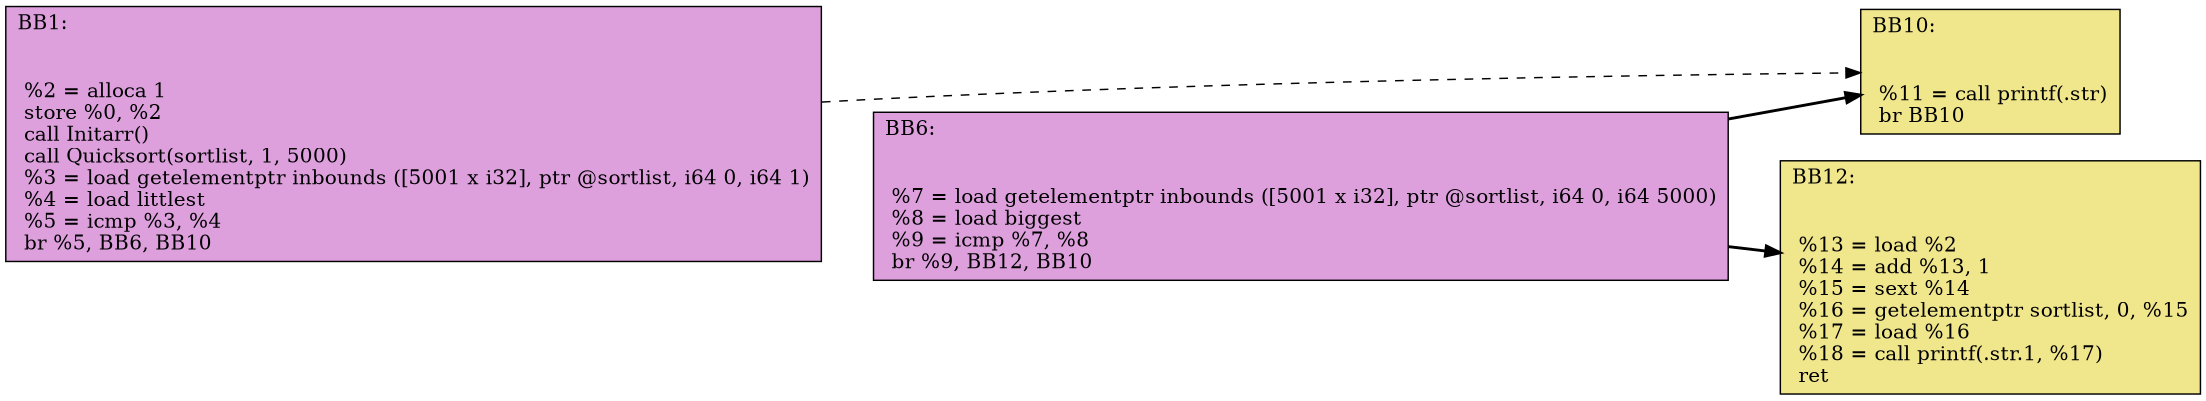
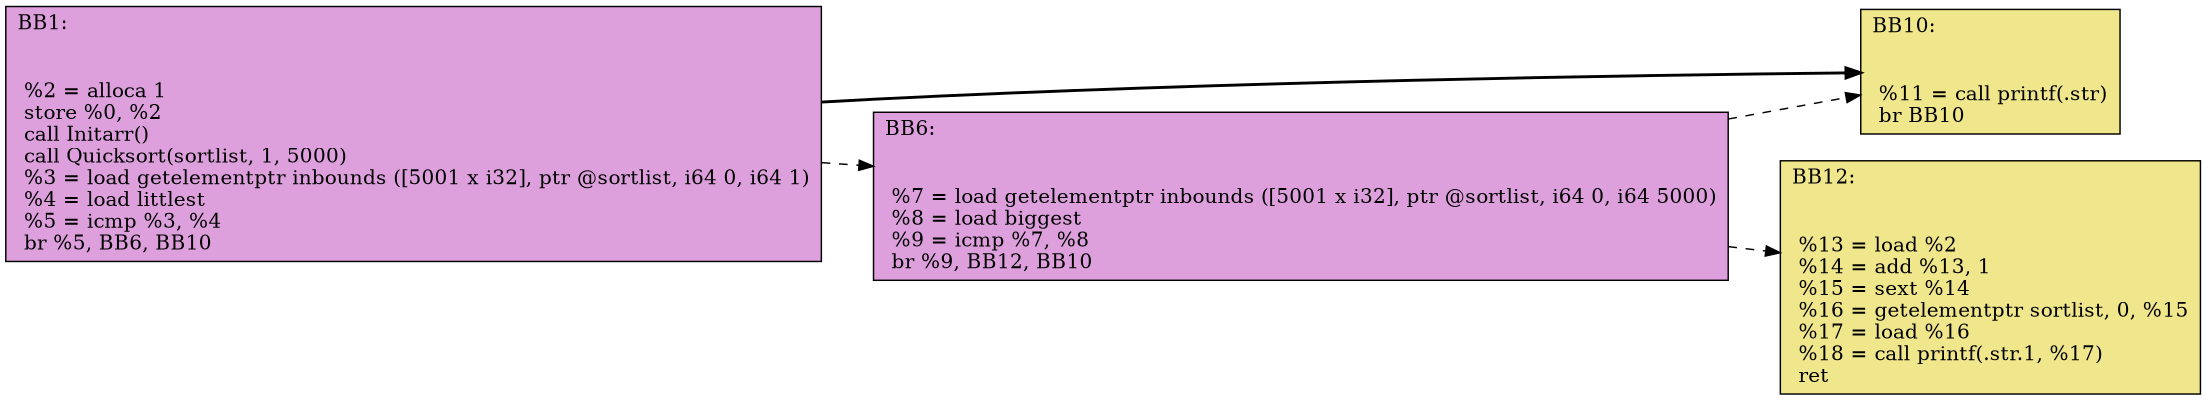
  digraph {
    rankdir=LR
    node [fillcolor=plum shape=record style=filled]
    edge [style=bold]
    n1 [label="{BB1:\l\l\n	 %2 = alloca  1\l	 store  %0,  %2\l	 call Initarr()\l	 call Quicksort(sortlist, 1, 5000)\l	 %3 = load  getelementptr inbounds ([5001 x i32], ptr @sortlist, i64 0, i64 1)\l	 %4 = load  littlest\l	 %5 = icmp  %3,  %4\l	 br %5, BB6, BB10\l	}"]
    n2 [fillcolor=khaki label="{BB10:\l\l\n	 %11 = call printf(.str)\l	 br BB10\l	}"]
    n3 [label="{BB6:\l\l\n	 %7 = load  getelementptr inbounds ([5001 x i32], ptr @sortlist, i64 0, i64 5000)\l	 %8 = load  biggest\l	 %9 = icmp  %7,  %8\l	 br %9, BB12, BB10\l	}"]
    n4 [fillcolor=khaki label="{BB12:\l\l\n	 %13 = load  %2\l	 %14 = add  %13,  1\l	 %15 = sext  %14\l	 %16 = getelementptr  sortlist,  0,  %15\l	 %17 = load  %16\l	 %18 = call printf(.str.1, %17)\l	 ret \l	}"]
-   n1 -> n2 [style=dashed]
-   n3 -> n2
-   n3 -> n4
+   n1 -> n2
+   n1 -> n3 [style=dashed]
+   n3 -> n2 [style=dashed]
+   n3 -> n4 [style=dashed]
  }
